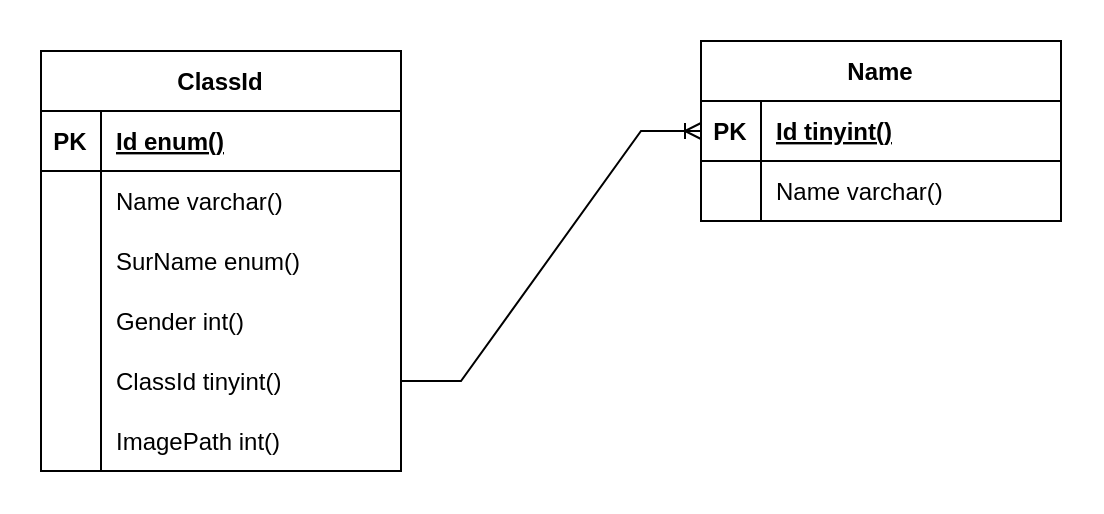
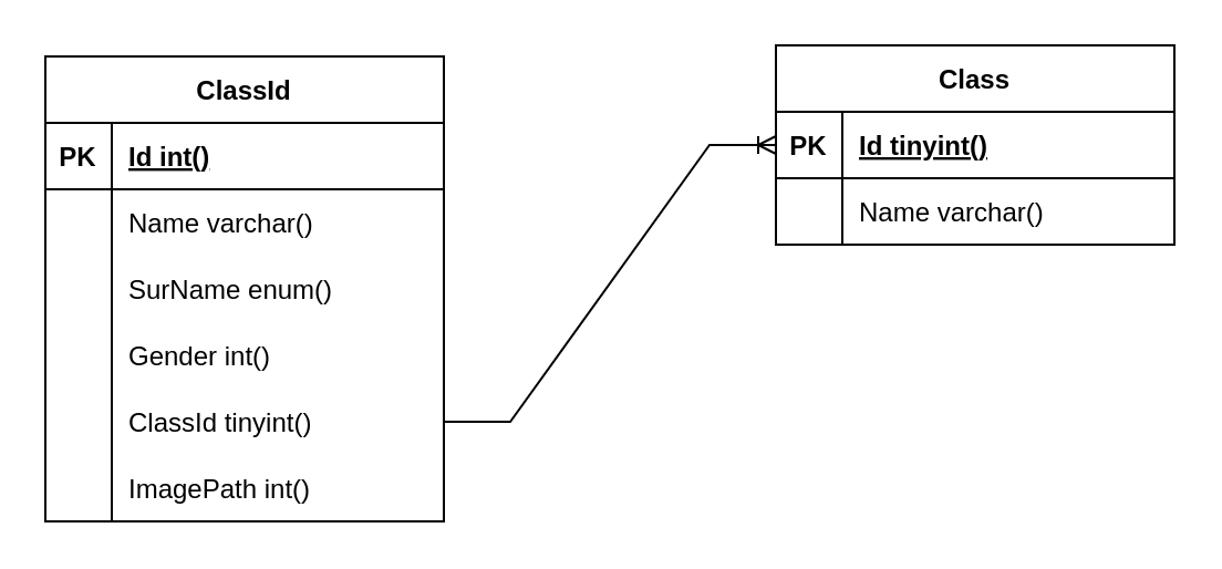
  <mxCell id="0" />
  <mxCell id="1" parent="0" />
  <mxCell id="2" value="ClassId" style="shape=table;startSize=30;container=1;collapsible=1;childLayout=tableLayout;fixedRows=1;rowLines=0;fontStyle=1;align=center;resizeLast=1;" vertex="1" parent="1"><mxGeometry x="20" y="25" width="180" height="210" as="geometry" /></mxCell>
  <mxCell id="3" value="" style="shape=tableRow;horizontal=0;startSize=0;swimlaneHead=0;swimlaneBody=0;fillColor=none;collapsible=0;dropTarget=0;points=[[0,0.5],[1,0.5]];portConstraint=eastwest;top=0;left=0;right=0;bottom=1;" vertex="1" parent="2"><mxGeometry y="30" width="180" height="30" as="geometry" /></mxCell>
  <mxCell id="4" value="PK" style="shape=partialRectangle;connectable=0;fillColor=none;top=0;left=0;bottom=0;right=0;fontStyle=1;overflow=hidden;" vertex="1" parent="3"><mxGeometry width="30" height="30" as="geometry"><mxRectangle width="30" height="30" as="alternateBounds" /></mxGeometry></mxCell>
- <mxCell id="5" value="Id enum()" style="shape=partialRectangle;connectable=0;fillColor=none;top=0;left=0;bottom=0;right=0;align=left;spacingLeft=6;fontStyle=5;overflow=hidden;" vertex="1" parent="3"><mxGeometry x="30" width="150" height="30" as="geometry"><mxRectangle width="150" height="30" as="alternateBounds" /></mxGeometry></mxCell>
+ <mxCell id="5" value="Id int()" style="shape=partialRectangle;connectable=0;fillColor=none;top=0;left=0;bottom=0;right=0;align=left;spacingLeft=6;fontStyle=5;overflow=hidden;" vertex="1" parent="3"><mxGeometry x="30" width="150" height="30" as="geometry"><mxRectangle width="150" height="30" as="alternateBounds" /></mxGeometry></mxCell>
  <mxCell id="6" value="" style="shape=tableRow;horizontal=0;startSize=0;swimlaneHead=0;swimlaneBody=0;fillColor=none;collapsible=0;dropTarget=0;points=[[0,0.5],[1,0.5]];portConstraint=eastwest;top=0;left=0;right=0;bottom=0;" vertex="1" parent="2"><mxGeometry y="60" width="180" height="30" as="geometry" /></mxCell>
  <mxCell id="7" value="" style="shape=partialRectangle;connectable=0;fillColor=none;top=0;left=0;bottom=0;right=0;editable=1;overflow=hidden;" vertex="1" parent="6"><mxGeometry width="30" height="30" as="geometry"><mxRectangle width="30" height="30" as="alternateBounds" /></mxGeometry></mxCell>
  <mxCell id="8" value="Name varchar()" style="shape=partialRectangle;connectable=0;fillColor=none;top=0;left=0;bottom=0;right=0;align=left;spacingLeft=6;overflow=hidden;" vertex="1" parent="6"><mxGeometry x="30" width="150" height="30" as="geometry"><mxRectangle width="150" height="30" as="alternateBounds" /></mxGeometry></mxCell>
  <mxCell id="9" value="" style="shape=tableRow;horizontal=0;startSize=0;swimlaneHead=0;swimlaneBody=0;fillColor=none;collapsible=0;dropTarget=0;points=[[0,0.5],[1,0.5]];portConstraint=eastwest;top=0;left=0;right=0;bottom=0;" vertex="1" parent="2"><mxGeometry y="90" width="180" height="30" as="geometry" /></mxCell>
  <mxCell id="10" value="" style="shape=partialRectangle;connectable=0;fillColor=none;top=0;left=0;bottom=0;right=0;editable=1;overflow=hidden;" vertex="1" parent="9"><mxGeometry width="30" height="30" as="geometry"><mxRectangle width="30" height="30" as="alternateBounds" /></mxGeometry></mxCell>
  <mxCell id="11" value="SurName enum()" style="shape=partialRectangle;connectable=0;fillColor=none;top=0;left=0;bottom=0;right=0;align=left;spacingLeft=6;overflow=hidden;" vertex="1" parent="9"><mxGeometry x="30" width="150" height="30" as="geometry"><mxRectangle width="150" height="30" as="alternateBounds" /></mxGeometry></mxCell>
  <mxCell id="12" value="" style="shape=tableRow;horizontal=0;startSize=0;swimlaneHead=0;swimlaneBody=0;fillColor=none;collapsible=0;dropTarget=0;points=[[0,0.5],[1,0.5]];portConstraint=eastwest;top=0;left=0;right=0;bottom=0;" vertex="1" parent="2"><mxGeometry y="120" width="180" height="30" as="geometry" /></mxCell>
  <mxCell id="13" value="" style="shape=partialRectangle;connectable=0;fillColor=none;top=0;left=0;bottom=0;right=0;editable=1;overflow=hidden;" vertex="1" parent="12"><mxGeometry width="30" height="30" as="geometry"><mxRectangle width="30" height="30" as="alternateBounds" /></mxGeometry></mxCell>
  <mxCell id="14" value="Gender int()" style="shape=partialRectangle;connectable=0;fillColor=none;top=0;left=0;bottom=0;right=0;align=left;spacingLeft=6;overflow=hidden;" vertex="1" parent="12"><mxGeometry x="30" width="150" height="30" as="geometry"><mxRectangle width="150" height="30" as="alternateBounds" /></mxGeometry></mxCell>
  <mxCell id="15" value="" style="shape=tableRow;horizontal=0;startSize=0;swimlaneHead=0;swimlaneBody=0;fillColor=none;collapsible=0;dropTarget=0;points=[[0,0.5],[1,0.5]];portConstraint=eastwest;top=0;left=0;right=0;bottom=0;" vertex="1" parent="2"><mxGeometry y="150" width="180" height="30" as="geometry" /></mxCell>
  <mxCell id="16" value="" style="shape=partialRectangle;connectable=0;fillColor=none;top=0;left=0;bottom=0;right=0;editable=1;overflow=hidden;" vertex="1" parent="15"><mxGeometry width="30" height="30" as="geometry"><mxRectangle width="30" height="30" as="alternateBounds" /></mxGeometry></mxCell>
  <mxCell id="17" value="ClassId tinyint()" style="shape=partialRectangle;connectable=0;fillColor=none;top=0;left=0;bottom=0;right=0;align=left;spacingLeft=6;overflow=hidden;" vertex="1" parent="15"><mxGeometry x="30" width="150" height="30" as="geometry"><mxRectangle width="150" height="30" as="alternateBounds" /></mxGeometry></mxCell>
  <mxCell id="18" value="" style="shape=tableRow;horizontal=0;startSize=0;swimlaneHead=0;swimlaneBody=0;fillColor=none;collapsible=0;dropTarget=0;points=[[0,0.5],[1,0.5]];portConstraint=eastwest;top=0;left=0;right=0;bottom=0;" vertex="1" parent="2"><mxGeometry y="180" width="180" height="30" as="geometry" /></mxCell>
  <mxCell id="19" value="" style="shape=partialRectangle;connectable=0;fillColor=none;top=0;left=0;bottom=0;right=0;editable=1;overflow=hidden;" vertex="1" parent="18"><mxGeometry width="30" height="30" as="geometry"><mxRectangle width="30" height="30" as="alternateBounds" /></mxGeometry></mxCell>
  <mxCell id="20" value="ImagePath int()" style="shape=partialRectangle;connectable=0;fillColor=none;top=0;left=0;bottom=0;right=0;align=left;spacingLeft=6;overflow=hidden;" vertex="1" parent="18"><mxGeometry x="30" width="150" height="30" as="geometry"><mxRectangle width="150" height="30" as="alternateBounds" /></mxGeometry></mxCell>
- <mxCell id="21" value="Name" style="shape=table;startSize=30;container=1;collapsible=1;childLayout=tableLayout;fixedRows=1;rowLines=0;fontStyle=1;align=center;resizeLast=1;" vertex="1" parent="1"><mxGeometry x="350" y="20" width="180" height="90" as="geometry" /></mxCell>
+ <mxCell id="21" value="Class" style="shape=table;startSize=30;container=1;collapsible=1;childLayout=tableLayout;fixedRows=1;rowLines=0;fontStyle=1;align=center;resizeLast=1;" vertex="1" parent="1"><mxGeometry x="350" y="20" width="180" height="90" as="geometry" /></mxCell>
  <mxCell id="22" value="" style="shape=tableRow;horizontal=0;startSize=0;swimlaneHead=0;swimlaneBody=0;fillColor=none;collapsible=0;dropTarget=0;points=[[0,0.5],[1,0.5]];portConstraint=eastwest;top=0;left=0;right=0;bottom=1;" vertex="1" parent="21"><mxGeometry y="30" width="180" height="30" as="geometry" /></mxCell>
  <mxCell id="23" value="PK" style="shape=partialRectangle;connectable=0;fillColor=none;top=0;left=0;bottom=0;right=0;fontStyle=1;overflow=hidden;" vertex="1" parent="22"><mxGeometry width="30" height="30" as="geometry"><mxRectangle width="30" height="30" as="alternateBounds" /></mxGeometry></mxCell>
  <mxCell id="24" value="Id tinyint()" style="shape=partialRectangle;connectable=0;fillColor=none;top=0;left=0;bottom=0;right=0;align=left;spacingLeft=6;fontStyle=5;overflow=hidden;" vertex="1" parent="22"><mxGeometry x="30" width="150" height="30" as="geometry"><mxRectangle width="150" height="30" as="alternateBounds" /></mxGeometry></mxCell>
  <mxCell id="25" value="" style="shape=tableRow;horizontal=0;startSize=0;swimlaneHead=0;swimlaneBody=0;fillColor=none;collapsible=0;dropTarget=0;points=[[0,0.5],[1,0.5]];portConstraint=eastwest;top=0;left=0;right=0;bottom=0;" vertex="1" parent="21"><mxGeometry y="60" width="180" height="30" as="geometry" /></mxCell>
  <mxCell id="26" value="" style="shape=partialRectangle;connectable=0;fillColor=none;top=0;left=0;bottom=0;right=0;editable=1;overflow=hidden;" vertex="1" parent="25"><mxGeometry width="30" height="30" as="geometry"><mxRectangle width="30" height="30" as="alternateBounds" /></mxGeometry></mxCell>
  <mxCell id="27" value="Name varchar()" style="shape=partialRectangle;connectable=0;fillColor=none;top=0;left=0;bottom=0;right=0;align=left;spacingLeft=6;overflow=hidden;" vertex="1" parent="25"><mxGeometry x="30" width="150" height="30" as="geometry"><mxRectangle width="150" height="30" as="alternateBounds" /></mxGeometry></mxCell>
  <mxCell id="28" value="" style="edgeStyle=entityRelationEdgeStyle;fontSize=12;html=1;endArrow=ERoneToMany;rounded=0;entryX=0;entryY=0.5;entryDx=0;entryDy=0;exitX=1;exitY=0.5;exitDx=0;exitDy=0;" edge="1" parent="1" source="15" target="22"><mxGeometry width="100" height="100" relative="1" as="geometry"><mxPoint x="270" y="285" as="sourcePoint" /><mxPoint x="370" y="185" as="targetPoint" /></mxGeometry></mxCell>
